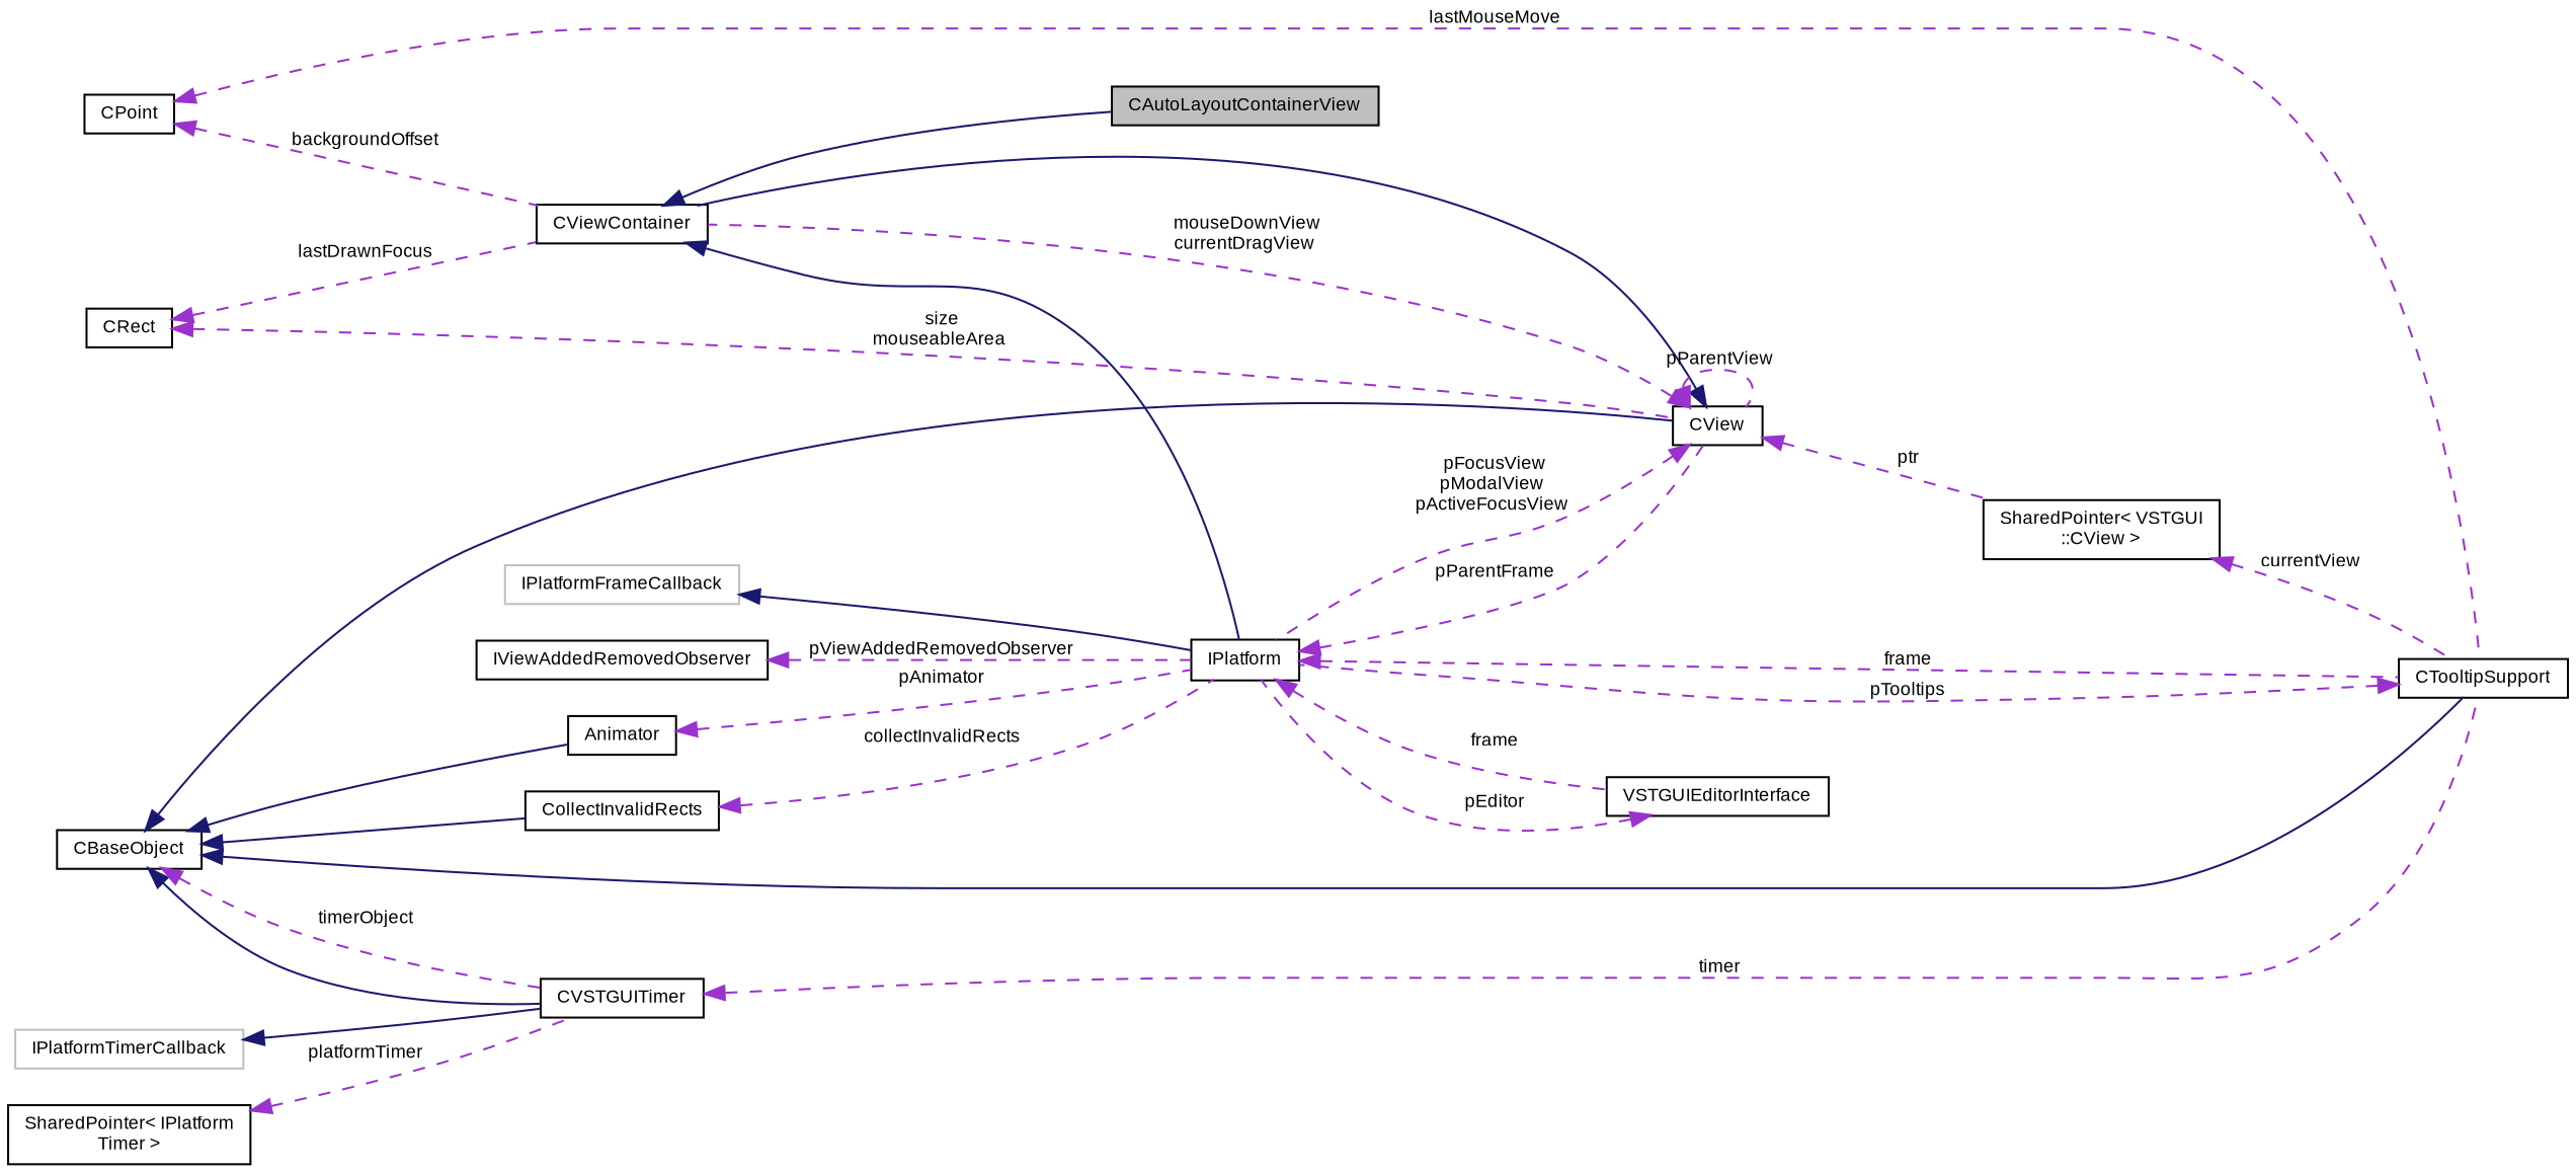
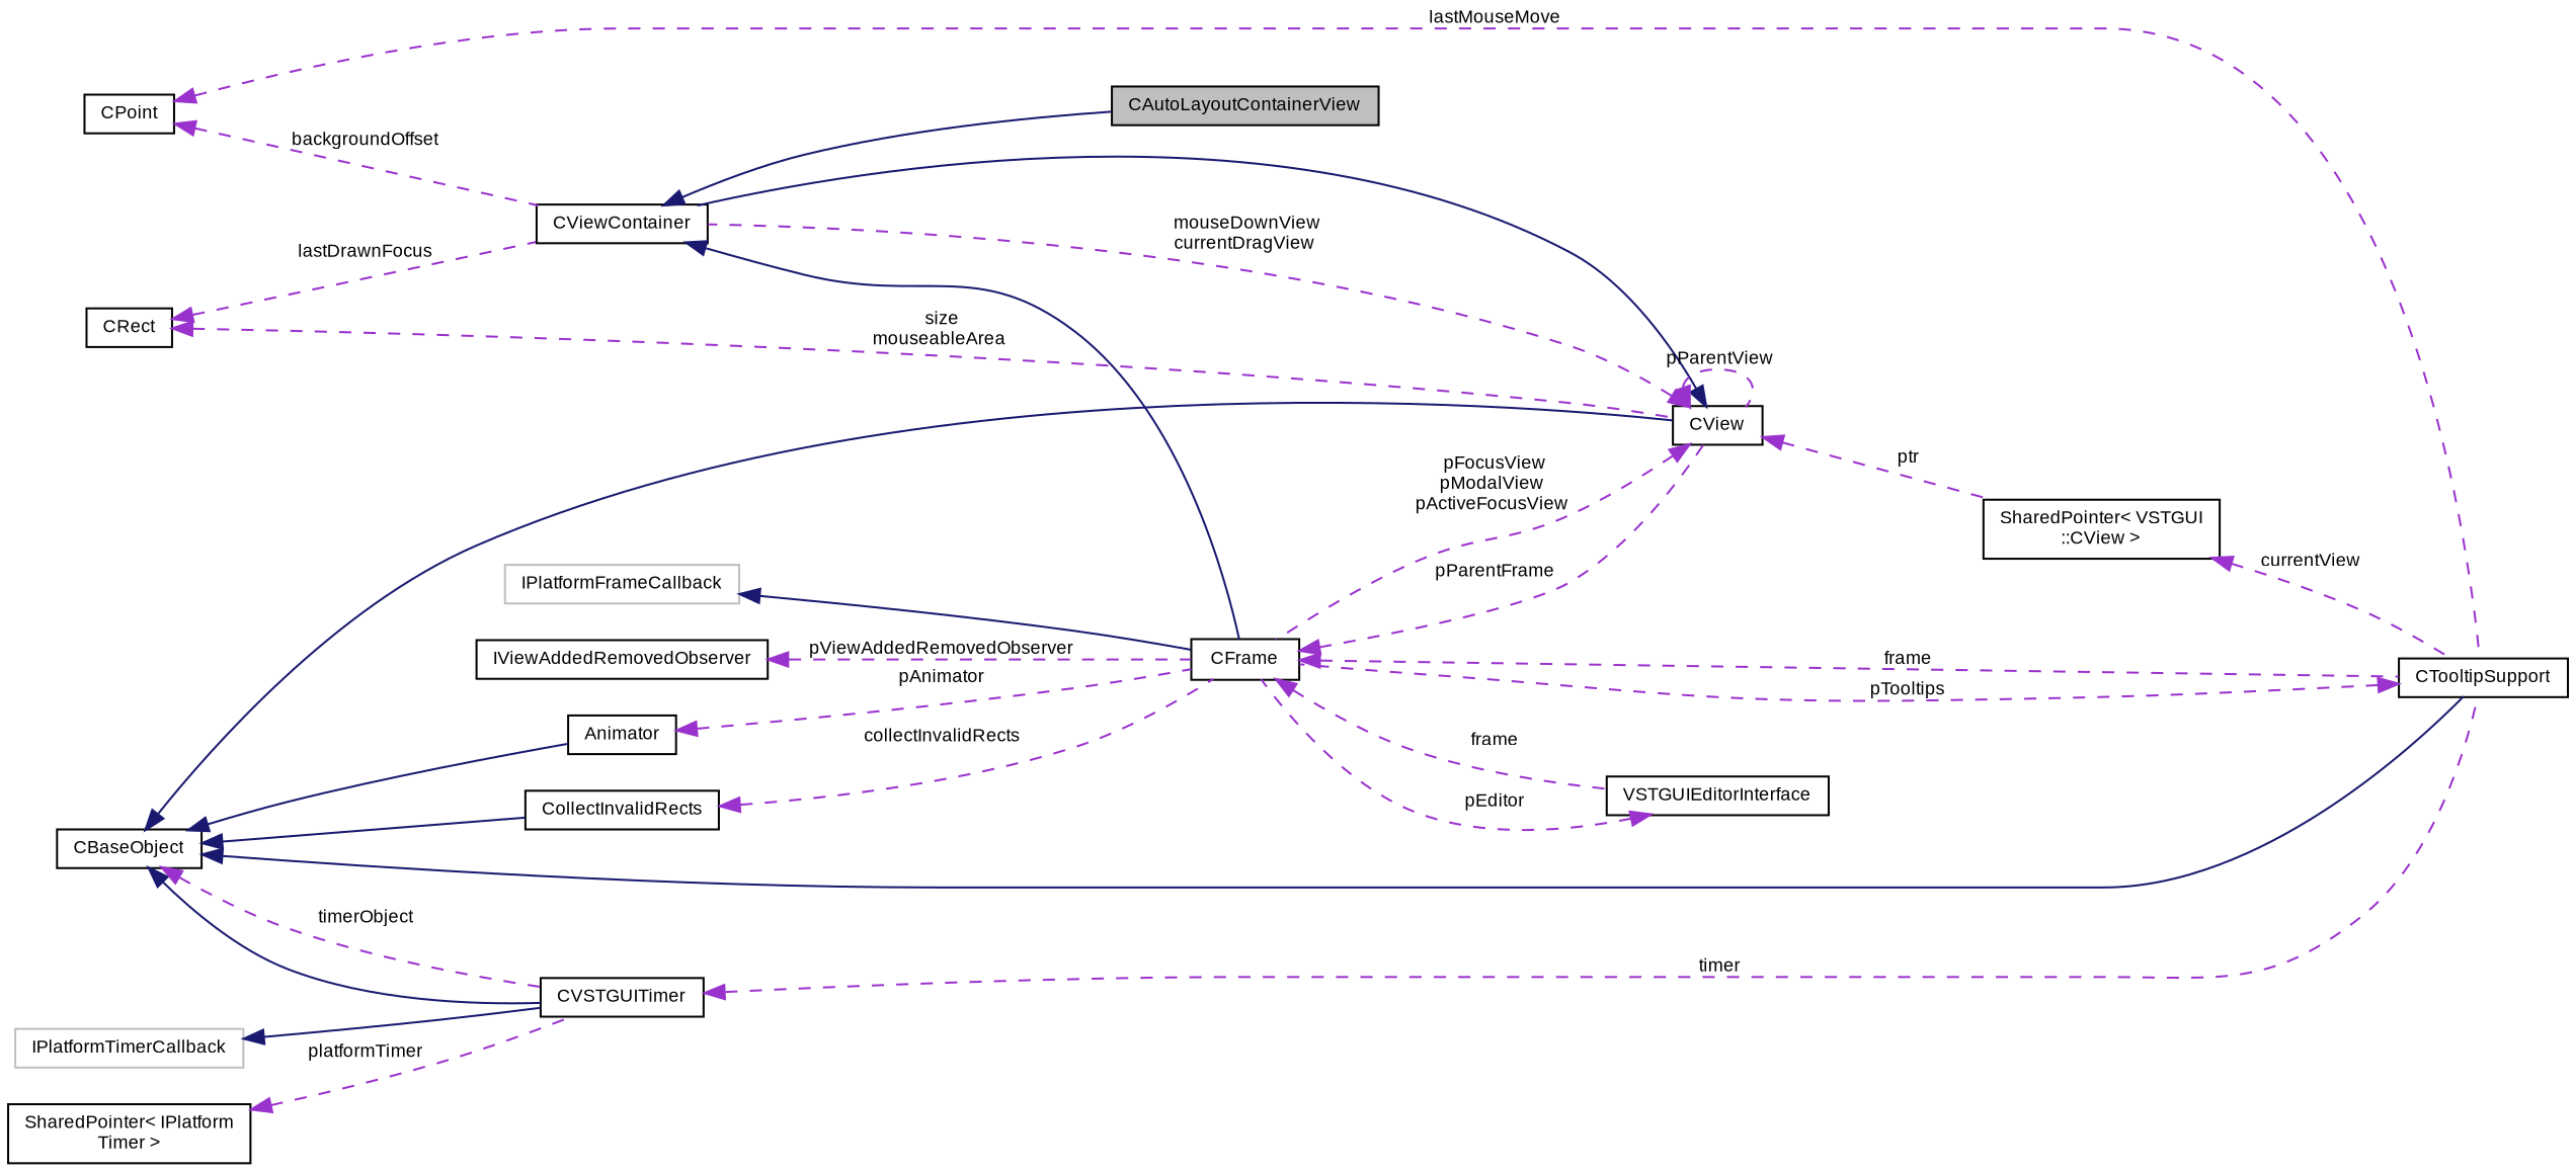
  digraph {
    rankdir=LR
    node [color=black fontname=Arial fontsize=9 shape=record]
    edge [color=darkorchid3 dir=back fontname=Arial fontsize=9 labelfontname=Arial labelfontsize=9 style=dashed]
    n1 [fillcolor=grey75 fontcolor=black height=0.2 label=CAutoLayoutContainerView style=filled width=0.4]
    n2 [height=0.2 label=CViewContainer width=0.4]
-   n3 [height=0.2 label=IPlatform width=0.4]
+   n3 [height=0.2 label=CFrame width=0.4]
    n4 [height=0.2 label=CView width=0.4]
    n5 [height=0.2 label=CTooltipSupport width=0.4]
    n6 [height=0.2 label=VSTGUIEditorInterface width=0.4]
    n7 [height=0.2 label="SharedPointer\< VSTGUI\l::CView \>" width=0.4]
    n8 [height=0.2 label=CBaseObject width=0.4]
    n9 [height=0.2 label=CollectInvalidRects width=0.4]
    n10 [height=0.2 label=Animator width=0.4]
    n11 [height=0.2 label=CVSTGUITimer width=0.4]
    n12 [color=grey75 height=0.2 label=IPlatformFrameCallback width=0.4]
    n13 [height=0.2 label=IViewAddedRemovedObserver width=0.4]
    n14 [height=0.2 label=CPoint width=0.4]
    n15 [color=grey75 height=0.2 label=IPlatformTimerCallback width=0.4]
    n16 [height=0.2 label="SharedPointer\< IPlatform\lTimer \>" width=0.4]
    n17 [height=0.2 label=CRect width=0.4]
    n2 -> n1 [color=midnightblue style=solid]
    n2 -> n3 [color=midnightblue style=solid]
    n3 -> n4 [label=" pParentFrame"]
    n3 -> n5 [label=" frame"]
    n3 -> n6 [label=" frame"]
    n4 -> n2 [color=midnightblue style=solid]
    n4 -> n2 [label=" mouseDownView\ncurrentDragView"]
    n4 -> n3 [label=" pFocusView\npModalView\npActiveFocusView"]
    n4 -> n4 [label=" pParentView"]
    n4 -> n7 [label=" ptr"]
    n5 -> n3 [label=" pTooltips"]
    n6 -> n3 [label=" pEditor"]
    n7 -> n5 [label=" currentView"]
    n8 -> n4 [color=midnightblue style=solid]
    n8 -> n5 [color=midnightblue style=solid]
    n8 -> n9 [color=midnightblue style=solid]
    n8 -> n10 [color=midnightblue style=solid]
    n8 -> n11 [color=midnightblue style=solid]
    n8 -> n11 [label=" timerObject"]
    n9 -> n3 [label=" collectInvalidRects"]
    n10 -> n3 [label=" pAnimator"]
    n11 -> n5 [label=" timer"]
    n12 -> n3 [color=midnightblue style=solid]
    n13 -> n3 [label=" pViewAddedRemovedObserver"]
    n14 -> n2 [label=" backgroundOffset"]
    n14 -> n5 [label=" lastMouseMove"]
    n15 -> n11 [color=midnightblue style=solid]
    n16 -> n11 [label=" platformTimer"]
    n17 -> n2 [label=" lastDrawnFocus"]
    n17 -> n4 [label=" size\nmouseableArea"]
  }
